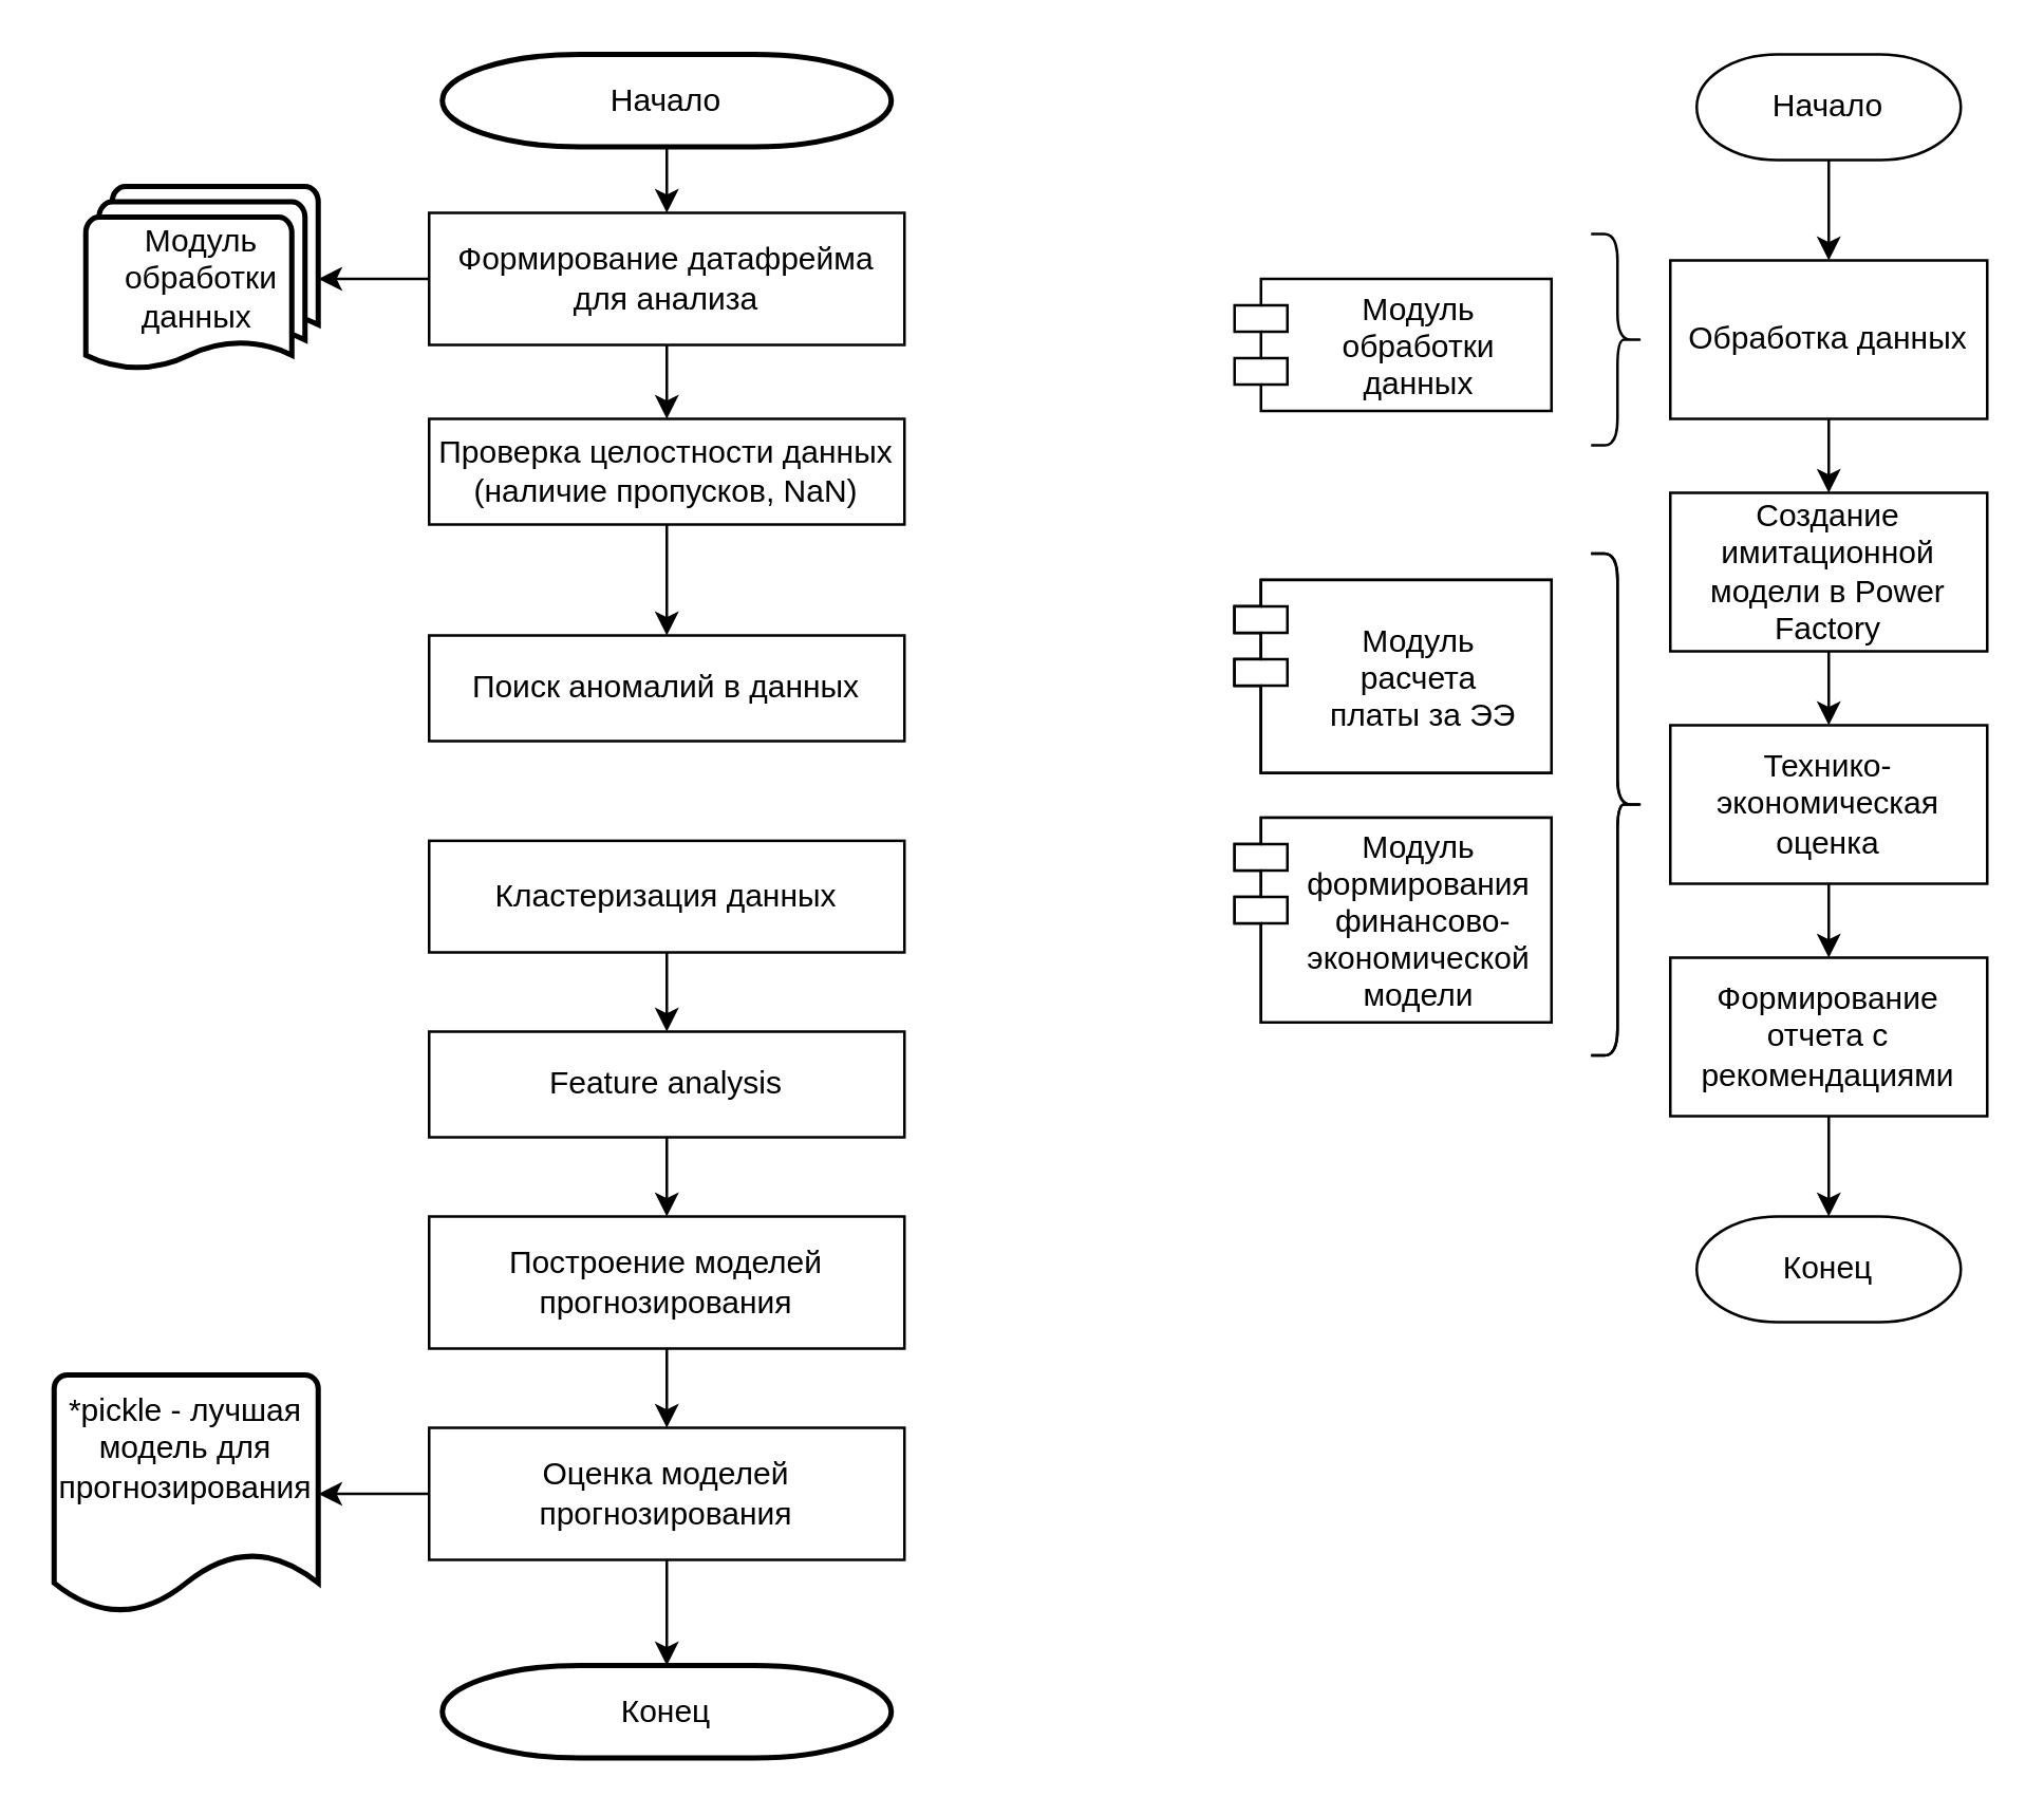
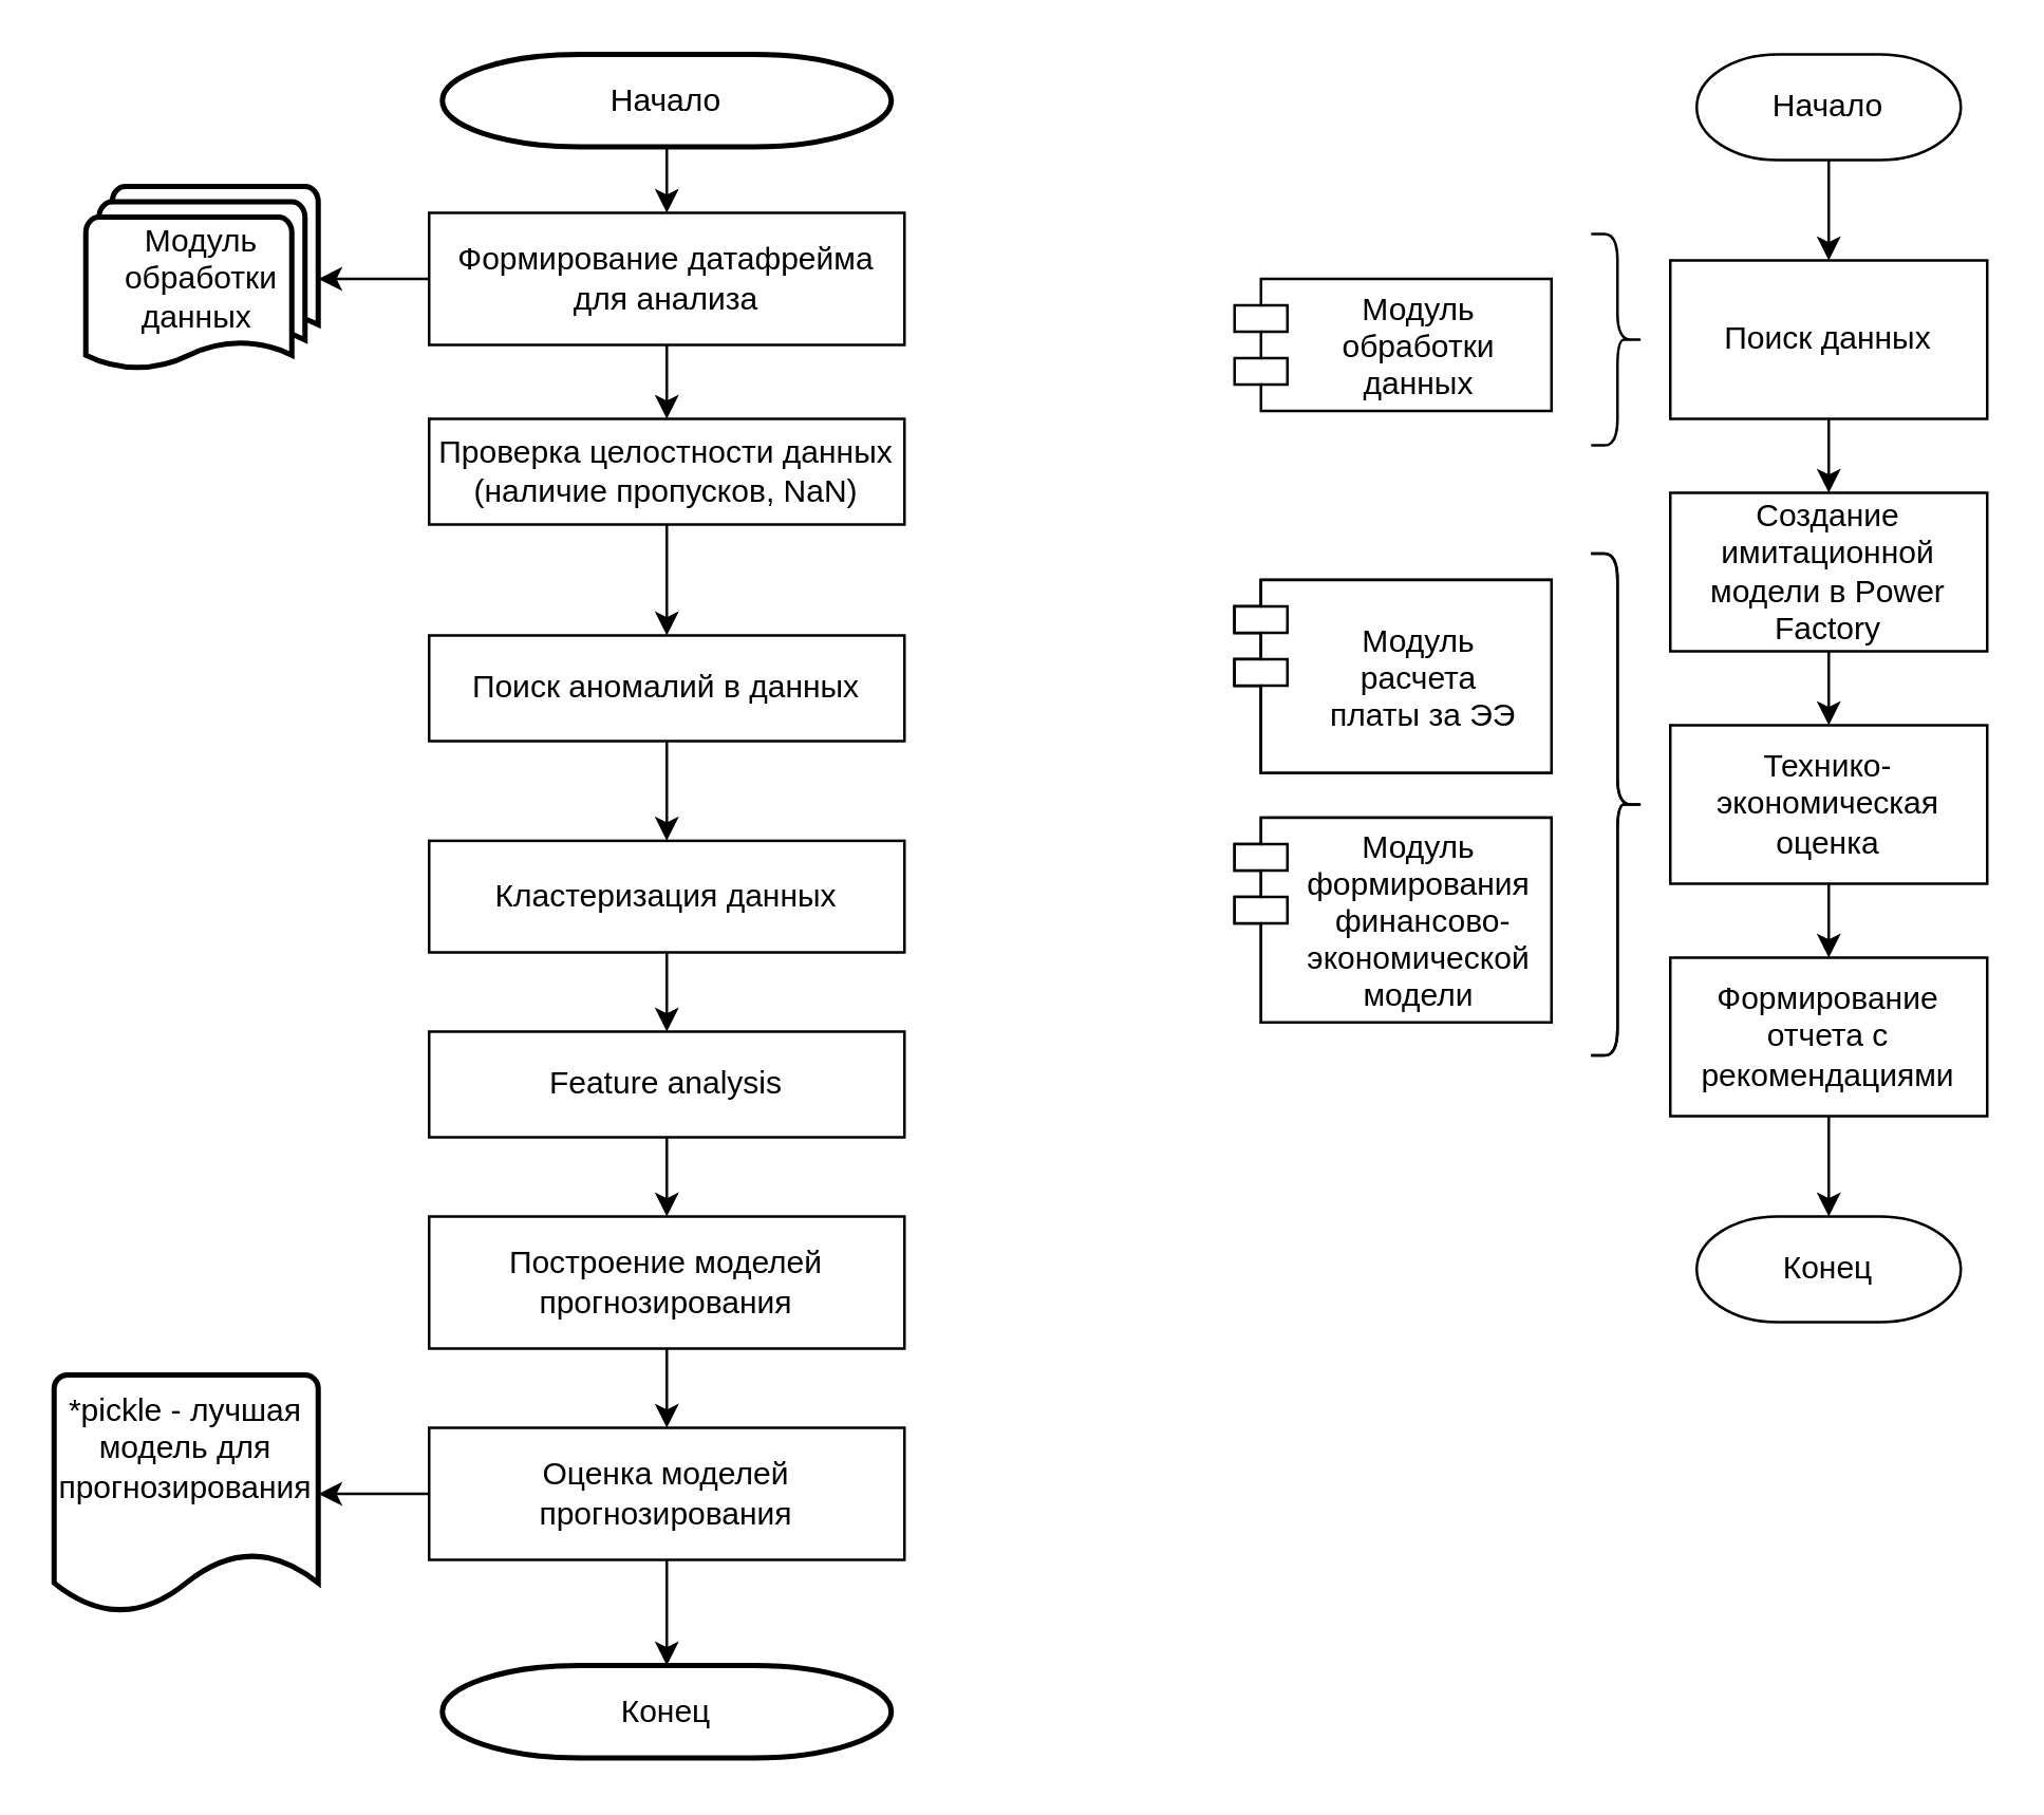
  <mxCell id="0" />
  <mxCell id="1" parent="0" />
  <mxCell id="2" style="edgeStyle=orthogonalEdgeStyle;rounded=0;orthogonalLoop=1;jettySize=auto;html=1;entryX=0.5;entryY=0;entryDx=0;entryDy=0;" edge="1" parent="1" source="3" target="5"><mxGeometry relative="1" as="geometry" /></mxCell>
  <mxCell id="3" value="Проверка целостности данных (наличие пропусков, NaN)" style="rounded=0;whiteSpace=wrap;html=1;" parent="1" vertex="1"><mxGeometry x="162" y="158" width="180" height="40" as="geometry" /></mxCell>
+ <mxCell id="4" style="edgeStyle=orthogonalEdgeStyle;rounded=0;orthogonalLoop=1;jettySize=auto;html=1;entryX=0.5;entryY=0;entryDx=0;entryDy=0;" edge="1" parent="1" source="5" target="8"><mxGeometry relative="1" as="geometry" /></mxCell>
  <mxCell id="5" value="Поиск аномалий в данных" style="rounded=0;whiteSpace=wrap;html=1;" parent="1" vertex="1"><mxGeometry x="162" y="240" width="180" height="40" as="geometry" /></mxCell>
  <mxCell id="6" value="Модуль обработки данных&amp;nbsp;" style="strokeWidth=2;html=1;shape=mxgraph.flowchart.multi-document;whiteSpace=wrap;" vertex="1" parent="1"><mxGeometry x="32" y="70" width="88" height="70" as="geometry" /></mxCell>
  <mxCell id="7" style="edgeStyle=orthogonalEdgeStyle;rounded=0;orthogonalLoop=1;jettySize=auto;html=1;entryX=0.5;entryY=0;entryDx=0;entryDy=0;" edge="1" parent="1" source="8" target="10"><mxGeometry relative="1" as="geometry" /></mxCell>
  <mxCell id="8" value="Кластеризация данных" style="rounded=0;whiteSpace=wrap;html=1;" vertex="1" parent="1"><mxGeometry x="162" y="317.75" width="180" height="42.25" as="geometry" /></mxCell>
  <mxCell id="9" style="edgeStyle=orthogonalEdgeStyle;rounded=0;orthogonalLoop=1;jettySize=auto;html=1;entryX=0.5;entryY=0;entryDx=0;entryDy=0;" edge="1" parent="1" source="10" target="12"><mxGeometry relative="1" as="geometry" /></mxCell>
  <mxCell id="10" value="Feature analysis" style="rounded=0;whiteSpace=wrap;html=1;" vertex="1" parent="1"><mxGeometry x="162" y="390" width="180" height="40" as="geometry" /></mxCell>
  <mxCell id="11" style="edgeStyle=orthogonalEdgeStyle;rounded=0;orthogonalLoop=1;jettySize=auto;html=1;entryX=0.5;entryY=0;entryDx=0;entryDy=0;" edge="1" parent="1" source="12" target="15"><mxGeometry relative="1" as="geometry" /></mxCell>
  <mxCell id="12" value="Построение моделей прогнозирования" style="rounded=0;whiteSpace=wrap;html=1;" vertex="1" parent="1"><mxGeometry x="162" y="460" width="180" height="50" as="geometry" /></mxCell>
  <mxCell id="13" value="" style="edgeStyle=orthogonalEdgeStyle;rounded=0;orthogonalLoop=1;jettySize=auto;html=1;" edge="1" parent="1" source="15" target="16"><mxGeometry relative="1" as="geometry" /></mxCell>
  <mxCell id="14" style="edgeStyle=orthogonalEdgeStyle;rounded=0;orthogonalLoop=1;jettySize=auto;html=1;entryX=0.5;entryY=0;entryDx=0;entryDy=0;entryPerimeter=0;" edge="1" parent="1" source="15" target="17"><mxGeometry relative="1" as="geometry" /></mxCell>
  <mxCell id="15" value="Оценка моделей прогнозирования" style="rounded=0;whiteSpace=wrap;html=1;" vertex="1" parent="1"><mxGeometry x="162" y="540" width="180" height="50" as="geometry" /></mxCell>
  <mxCell id="16" value="*pickle - лучшая модель для прогнозирования" style="strokeWidth=2;html=1;shape=mxgraph.flowchart.document2;whiteSpace=wrap;size=0.25;verticalAlign=top;" vertex="1" parent="1"><mxGeometry x="20" y="520" width="100" height="90" as="geometry" /></mxCell>
  <mxCell id="17" value="Конец" style="strokeWidth=2;html=1;shape=mxgraph.flowchart.terminator;whiteSpace=wrap;" vertex="1" parent="1"><mxGeometry x="167" y="630" width="170" height="35" as="geometry" /></mxCell>
  <mxCell id="18" style="edgeStyle=orthogonalEdgeStyle;rounded=0;orthogonalLoop=1;jettySize=auto;html=1;entryX=0.5;entryY=0;entryDx=0;entryDy=0;" edge="1" parent="1" source="19" target="22"><mxGeometry relative="1" as="geometry" /></mxCell>
- <mxCell id="19" value="Обработка данных" style="rounded=0;whiteSpace=wrap;html=1;" vertex="1" parent="1"><mxGeometry x="632" y="98" width="120" height="60" as="geometry" /></mxCell>
+ <mxCell id="19" value="Поиск данных" style="rounded=0;whiteSpace=wrap;html=1;" vertex="1" parent="1"><mxGeometry x="632" y="98" width="120" height="60" as="geometry" /></mxCell>
  <mxCell id="20" value="Модуль &#10;обработки &#10;данных" style="shape=module;align=left;spacingLeft=20;align=center;verticalAlign=middle;" vertex="1" parent="1"><mxGeometry x="467" y="105" width="120" height="50" as="geometry" /></mxCell>
  <mxCell id="21" style="edgeStyle=orthogonalEdgeStyle;rounded=0;orthogonalLoop=1;jettySize=auto;html=1;entryX=0.5;entryY=0;entryDx=0;entryDy=0;" edge="1" parent="1" source="22" target="24"><mxGeometry relative="1" as="geometry" /></mxCell>
  <mxCell id="22" value="Создание имитационной модели в Power Factory" style="rounded=0;whiteSpace=wrap;html=1;" vertex="1" parent="1"><mxGeometry x="632" y="186" width="120" height="60" as="geometry" /></mxCell>
  <mxCell id="23" value="" style="edgeStyle=orthogonalEdgeStyle;rounded=0;orthogonalLoop=1;jettySize=auto;html=1;" edge="1" parent="1" source="24" target="26"><mxGeometry relative="1" as="geometry" /></mxCell>
  <mxCell id="24" value="Технико-экономическая оценка" style="rounded=0;whiteSpace=wrap;html=1;" vertex="1" parent="1"><mxGeometry x="632" y="274" width="120" height="60" as="geometry" /></mxCell>
  <mxCell id="25" value="" style="edgeStyle=orthogonalEdgeStyle;rounded=0;orthogonalLoop=1;jettySize=auto;html=1;" edge="1" parent="1" source="26" target="27"><mxGeometry relative="1" as="geometry" /></mxCell>
  <mxCell id="26" value="Формирование отчета с рекомендациями" style="rounded=0;whiteSpace=wrap;html=1;" vertex="1" parent="1"><mxGeometry x="632" y="362" width="120" height="60" as="geometry" /></mxCell>
  <mxCell id="27" value="Конец" style="strokeWidth=1;html=1;shape=mxgraph.flowchart.terminator;whiteSpace=wrap;" vertex="1" parent="1"><mxGeometry x="642" y="460" width="100" height="40" as="geometry" /></mxCell>
  <mxCell id="28" style="edgeStyle=orthogonalEdgeStyle;rounded=0;orthogonalLoop=1;jettySize=auto;html=1;entryX=0.5;entryY=0;entryDx=0;entryDy=0;" edge="1" parent="1" source="29" target="19"><mxGeometry relative="1" as="geometry" /></mxCell>
  <mxCell id="29" value="Начало" style="strokeWidth=1;html=1;shape=mxgraph.flowchart.terminator;whiteSpace=wrap;" vertex="1" parent="1"><mxGeometry x="642" y="20" width="100" height="40" as="geometry" /></mxCell>
  <mxCell id="30" value="Модуль &#10;расчета&#10; платы за ЭЭ" style="shape=module;align=left;spacingLeft=20;align=center;verticalAlign=middle;" vertex="1" parent="1"><mxGeometry x="467" y="219" width="120" height="73" as="geometry" /></mxCell>
  <mxCell id="31" value="Модуль &#10;формирования&#10; финансово-&#10;экономической &#10;модели" style="shape=module;align=left;spacingLeft=20;align=center;verticalAlign=middle;" vertex="1" parent="1"><mxGeometry x="467" y="309" width="120" height="77.5" as="geometry" /></mxCell>
  <mxCell id="32" value="" style="shape=curlyBracket;whiteSpace=wrap;html=1;rounded=1;flipH=1;strokeWidth=1;" vertex="1" parent="1"><mxGeometry x="602" y="209" width="20" height="190" as="geometry" /></mxCell>
  <mxCell id="33" value="" style="shape=curlyBracket;whiteSpace=wrap;html=1;rounded=1;flipH=1;strokeWidth=1;" vertex="1" parent="1"><mxGeometry x="602" y="209" width="20" height="190" as="geometry" /></mxCell>
  <mxCell id="34" value="Модуль &#10;расчета&#10; платы за ЭЭ" style="shape=module;align=left;spacingLeft=20;align=center;verticalAlign=middle;" vertex="1" parent="1"><mxGeometry x="467" y="219" width="120" height="73" as="geometry" /></mxCell>
  <mxCell id="35" value="Модуль &#10;формирования&#10; финансово-&#10;экономической &#10;модели" style="shape=module;align=left;spacingLeft=20;align=center;verticalAlign=middle;" vertex="1" parent="1"><mxGeometry x="467" y="309" width="120" height="77.5" as="geometry" /></mxCell>
  <mxCell id="36" value="Модуль &#10;расчета&#10; платы за ЭЭ" style="shape=module;align=left;spacingLeft=20;align=center;verticalAlign=middle;" vertex="1" parent="1"><mxGeometry x="467" y="219" width="120" height="73" as="geometry" /></mxCell>
  <mxCell id="37" value="" style="shape=curlyBracket;whiteSpace=wrap;html=1;rounded=1;flipH=1;strokeWidth=1;" vertex="1" parent="1"><mxGeometry x="602" y="88" width="20" height="80" as="geometry" /></mxCell>
  <mxCell id="38" value="" style="edgeStyle=orthogonalEdgeStyle;rounded=0;orthogonalLoop=1;jettySize=auto;html=1;" edge="1" parent="1" source="40" target="6"><mxGeometry relative="1" as="geometry" /></mxCell>
  <mxCell id="39" style="edgeStyle=orthogonalEdgeStyle;rounded=0;orthogonalLoop=1;jettySize=auto;html=1;entryX=0.5;entryY=0;entryDx=0;entryDy=0;" edge="1" parent="1" source="40" target="3"><mxGeometry relative="1" as="geometry" /></mxCell>
  <mxCell id="40" value="Формирование датафрейма для анализа" style="rounded=0;whiteSpace=wrap;html=1;" vertex="1" parent="1"><mxGeometry x="162" y="80" width="180" height="50" as="geometry" /></mxCell>
  <mxCell id="41" value="" style="edgeStyle=orthogonalEdgeStyle;rounded=0;orthogonalLoop=1;jettySize=auto;html=1;" edge="1" parent="1" source="42" target="40"><mxGeometry relative="1" as="geometry" /></mxCell>
  <mxCell id="42" value="Начало" style="strokeWidth=2;html=1;shape=mxgraph.flowchart.terminator;whiteSpace=wrap;" vertex="1" parent="1"><mxGeometry x="167" y="20" width="170" height="35" as="geometry" /></mxCell>
